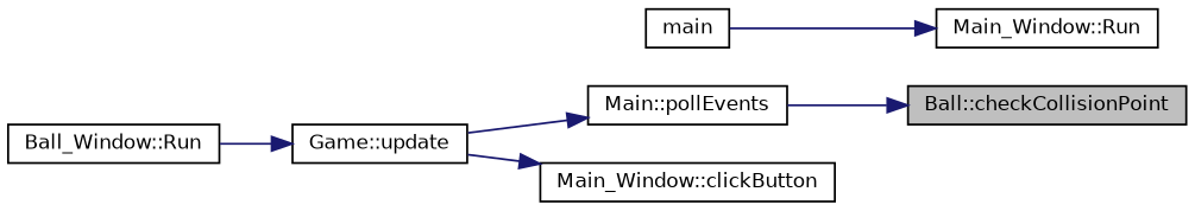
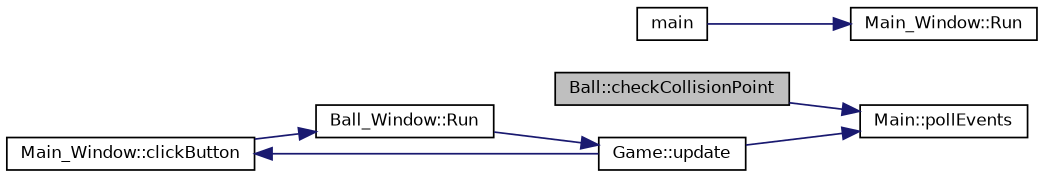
  digraph {
    rankdir=RL
    node [color=black fillcolor=white fontname=Helvetica fontsize=10 shape=record style=filled]
    edge [color=midnightblue dir=back fontname=Helvetica fontsize=10 labelfontname=Helvetica labelfontsize=10 style=solid]
    n1 [fillcolor=grey75 fontcolor=black height=0.2 label="Ball::checkCollisionPoint" width=0.4]
    n2 [height=0.2 label="Main::pollEvents" width=0.4]
    n3 [height=0.2 label="Game::update" width=0.4]
    n4 [height=0.2 label="Ball_Window::Run" width=0.4]
    n5 [height=0.2 label="Main_Window::clickButton" width=0.4]
    n6 [height=0.2 label="Main_Window::Run" width=0.4]
    n7 [height=0.2 label=main width=0.4]
-   n1 -> n2
+   n2 -> n1
    n2 -> n3
    n3 -> n4
+   n4 -> n5
    n5 -> n3
    n6 -> n7
  }
